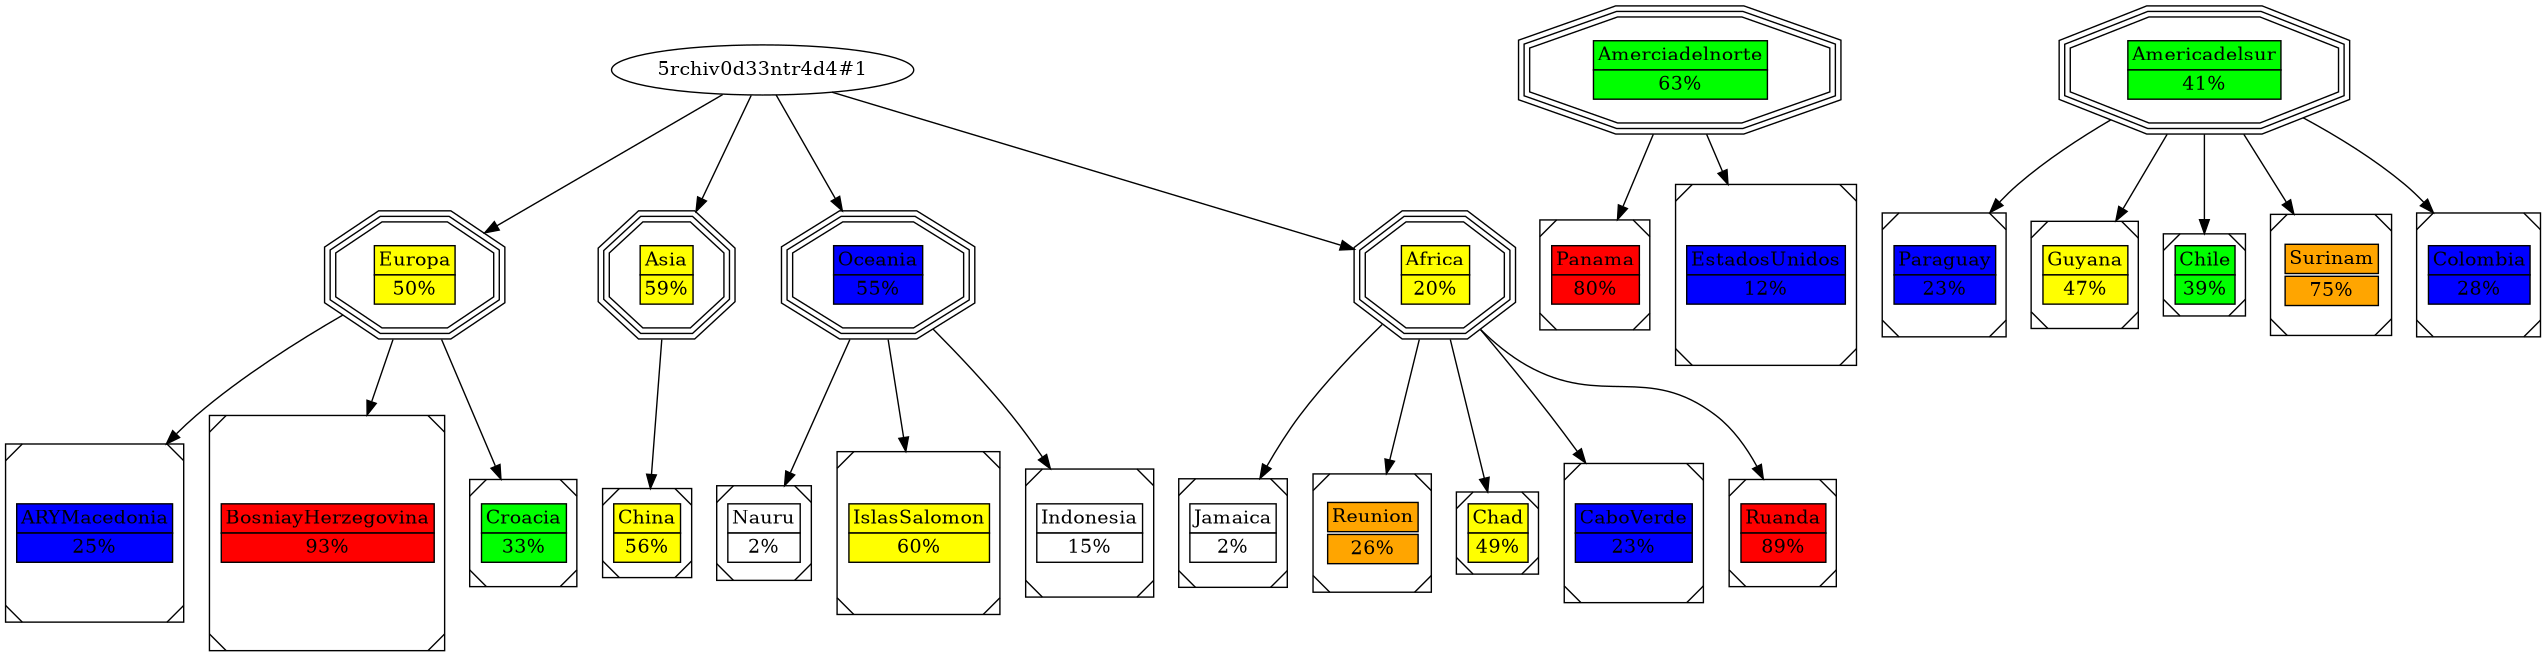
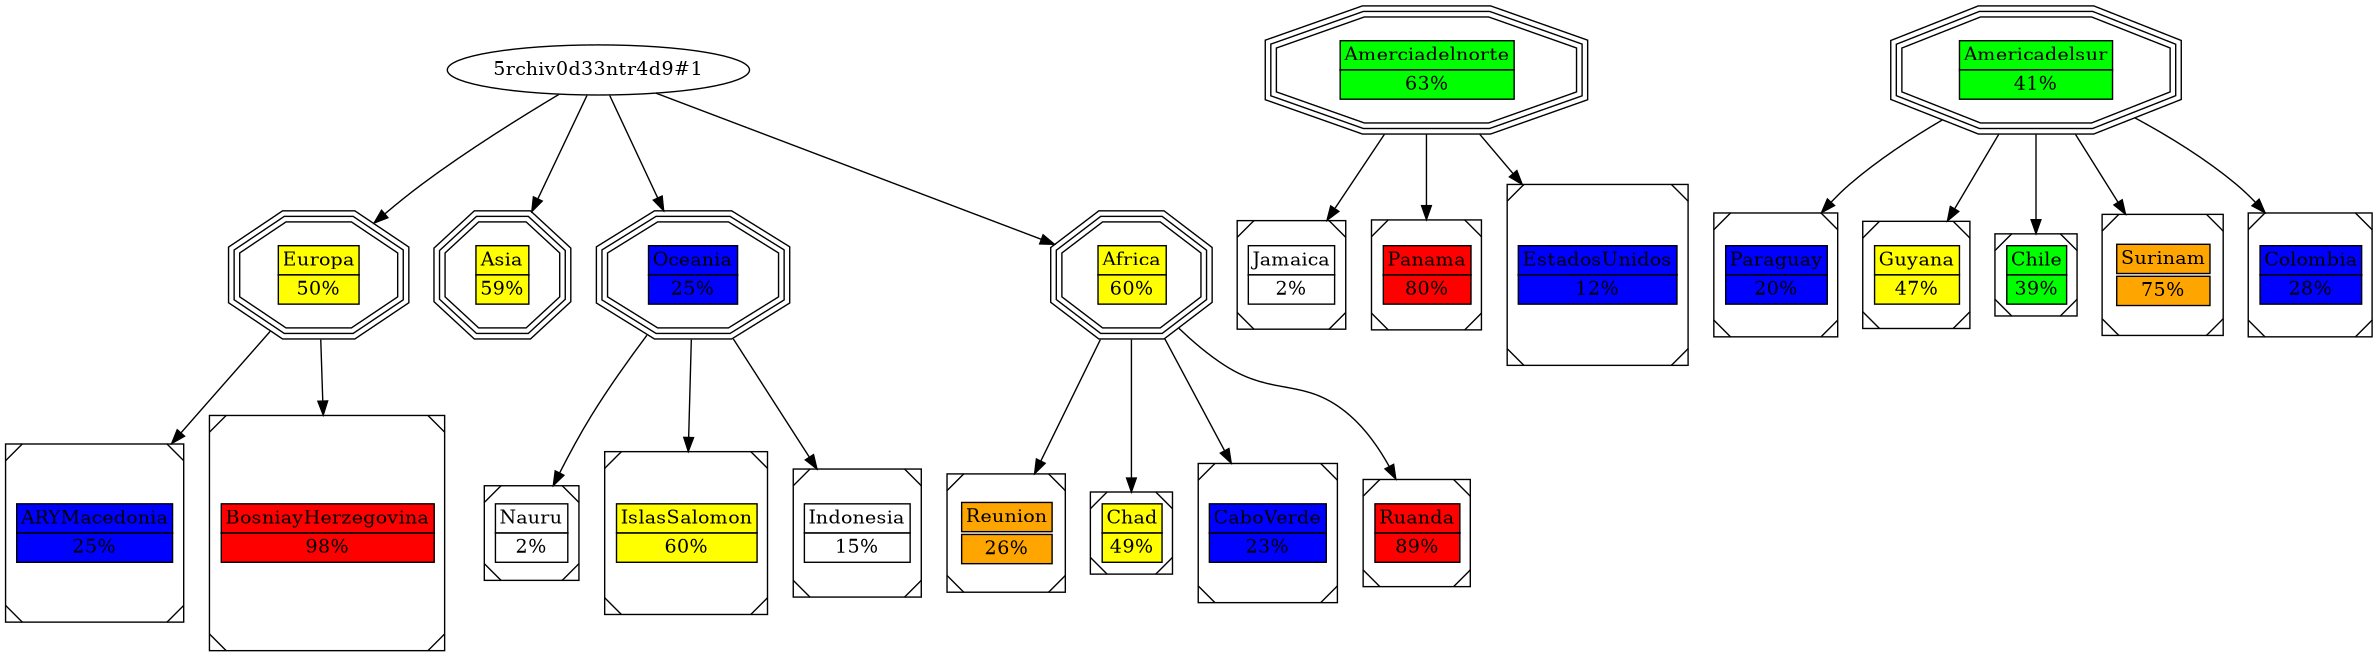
  digraph {
    node [shape=Msquare]
    n1 [label=<<table border="0" cellborder="1" cellspacing="0"><tr><td bgcolor="yellow">Europa</td></tr><tr><td bgcolor="yellow">50%</td></tr></table>> shape=tripleoctagon]
    n2 [label=<<table border="0" cellborder="1" cellspacing="0"><tr><td bgcolor="blue">ARYMacedonia</td></tr><tr><td bgcolor="blue">25%</td></tr></table>>]
-   n3 [label=<<table border="0" cellborder="1" cellspacing="0"><tr><td bgcolor="red">BosniayHerzegovina</td></tr><tr><td bgcolor="red">93%</td></tr></table>>]
-   n4 [label=<<table border="0" cellborder="1" cellspacing="0"><tr><td bgcolor="green">Croacia</td></tr><tr><td bgcolor="green">33%</td></tr></table>>]
-   "5rchiv0d33ntr4d4#1" [shape=""]
+   n3 [label=<<table border="0" cellborder="1" cellspacing="0"><tr><td bgcolor="red">BosniayHerzegovina</td></tr><tr><td bgcolor="red">98%</td></tr></table>>]
+   "5rchiv0d33ntr4d4#1" [label="5rchiv0d33ntr4d9#1" shape=""]
    n6 [label=<<table border="0" cellborder="1" cellspacing="0"><tr><td bgcolor="yellow">Asia</td></tr><tr><td bgcolor="yellow">59%</td></tr></table>> shape=tripleoctagon]
-   n7 [label=<<table border="0" cellborder="1" cellspacing="0"><tr><td bgcolor="blue">Oceania</td></tr><tr><td bgcolor="blue">55%</td></tr></table>> shape=tripleoctagon]
-   n8 [label=<<table border="0" cellborder="1" cellspacing="0"><tr><td bgcolor="yellow">Africa</td></tr><tr><td bgcolor="yellow">20%</td></tr></table>> shape=tripleoctagon]
-   n9 [label=<<table border="0" cellborder="1" cellspacing="0"><tr><td bgcolor="yellow">China</td></tr><tr><td bgcolor="yellow">56%</td></tr></table>>]
+   n7 [label=<<table border="0" cellborder="1" cellspacing="0"><tr><td bgcolor="blue">Oceania</td></tr><tr><td bgcolor="blue">25%</td></tr></table>> shape=tripleoctagon]
+   n8 [label=<<table border="0" cellborder="1" cellspacing="0"><tr><td bgcolor="yellow">Africa</td></tr><tr><td bgcolor="yellow">60%</td></tr></table>> shape=tripleoctagon]
    n10 [label=<<table border="0" cellborder="1" cellspacing="0"><tr><td bgcolor="white">Nauru</td></tr><tr><td bgcolor="white">2%</td></tr></table>>]
    n11 [label=<<table border="0" cellborder="1" cellspacing="0"><tr><td bgcolor="yellow">IslasSalomon</td></tr><tr><td bgcolor="yellow">60%</td></tr></table>>]
    n12 [label=<<table border="0" cellborder="1" cellspacing="0"><tr><td bgcolor="white">Indonesia</td></tr><tr><td bgcolor="white">15%</td></tr></table>>]
    n13 [label=<<table border="0" cellborder="1" cellspacing="0"><tr><td bgcolor="green">Amerciadelnorte</td></tr><tr><td bgcolor="green">63%</td></tr></table>> shape=tripleoctagon]
    n14 [label=<<table border="0" cellborder="1" cellspacing="0"><tr><td bgcolor="white">Jamaica</td></tr><tr><td bgcolor="white">2%</td></tr></table>>]
    n15 [label=<<table border="0" cellborder="1" cellspacing="0"><tr><td bgcolor="red">Panama</td></tr><tr><td bgcolor="red">80%</td></tr></table>>]
    n16 [label=<<table border="0" cellborder="1" cellspacing="0"><tr><td bgcolor="blue">EstadosUnidos</td></tr><tr><td bgcolor="blue">12%</td></tr></table>>]
    n17 [label=<<table border="0" cellborder="1" cellspacing="0"><tr><td bgcolor="green">Americadelsur</td></tr><tr><td bgcolor="green">41%</td></tr></table>> shape=tripleoctagon]
-   n18 [label=<<table border="0" cellborder="1" cellspacing="0"><tr><td bgcolor="blue">Paraguay</td></tr><tr><td bgcolor="blue">23%</td></tr></table>>]
+   n18 [label=<<table border="0" cellborder="1" cellspacing="0"><tr><td bgcolor="blue">Paraguay</td></tr><tr><td bgcolor="blue">20%</td></tr></table>>]
    n19 [label=<<table border="0" cellborder="1" cellspacing="0"><tr><td bgcolor="yellow">Guyana</td></tr><tr><td bgcolor="yellow">47%</td></tr></table>>]
    n20 [label=<<table border="0" cellborder="1" cellspacing="0"><tr><td bgcolor="green">Chile</td></tr><tr><td bgcolor="green">39%</td></tr></table>>]
    n21 [label=<<table border="0" cellborder="1" ellspacing="0"><tr><td bgcolor="orange">Surinam</td></tr><tr><td bgcolor="orange">75%</td></tr></table>>]
    n22 [label=<<table border="0" cellborder="1" cellspacing="0"><tr><td bgcolor="blue">Colombia</td></tr><tr><td bgcolor="blue">28%</td></tr></table>>]
    n23 [label=<<table border="0" cellborder="1" ellspacing="0"><tr><td bgcolor="orange">Reunion</td></tr><tr><td bgcolor="orange">26%</td></tr></table>>]
    n24 [label=<<table border="0" cellborder="1" cellspacing="0"><tr><td bgcolor="yellow">Chad</td></tr><tr><td bgcolor="yellow">49%</td></tr></table>>]
    n25 [label=<<table border="0" cellborder="1" cellspacing="0"><tr><td bgcolor="blue">CaboVerde</td></tr><tr><td bgcolor="blue">23%</td></tr></table>>]
    n26 [label=<<table border="0" cellborder="1" cellspacing="0"><tr><td bgcolor="red">Ruanda</td></tr><tr><td bgcolor="red">89%</td></tr></table>>]
    n1 -> n2
    n1 -> n3
-   n1 -> n4
    "5rchiv0d33ntr4d4#1" -> n1
    "5rchiv0d33ntr4d4#1" -> n6
    "5rchiv0d33ntr4d4#1" -> n7
    "5rchiv0d33ntr4d4#1" -> n8
-   n6 -> n9
    n7 -> n10
    n7 -> n11
    n7 -> n12
    n8 -> n23
    n8 -> n24
    n8 -> n25
    n8 -> n26
-   n8 -> n14
+   n13 -> n14
    n13 -> n15
    n13 -> n16
    n17 -> n18
    n17 -> n19
    n17 -> n20
    n17 -> n21
    n17 -> n22
  }
